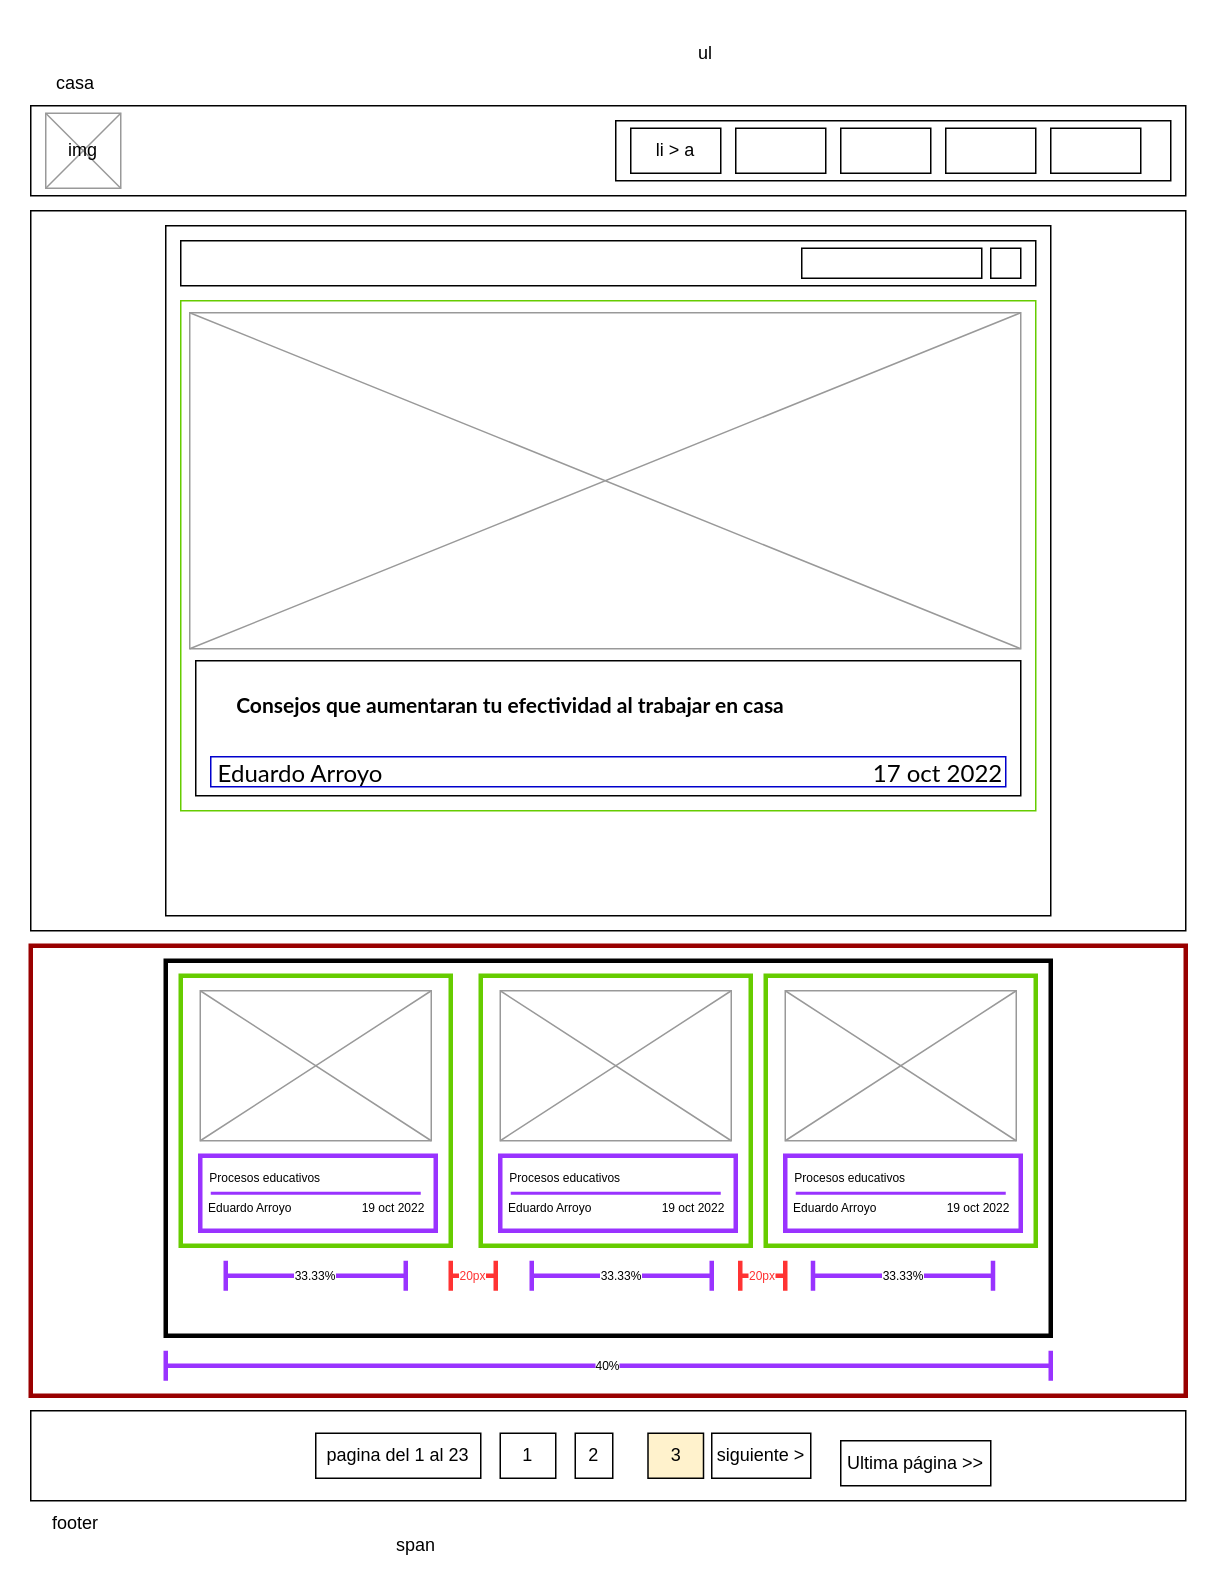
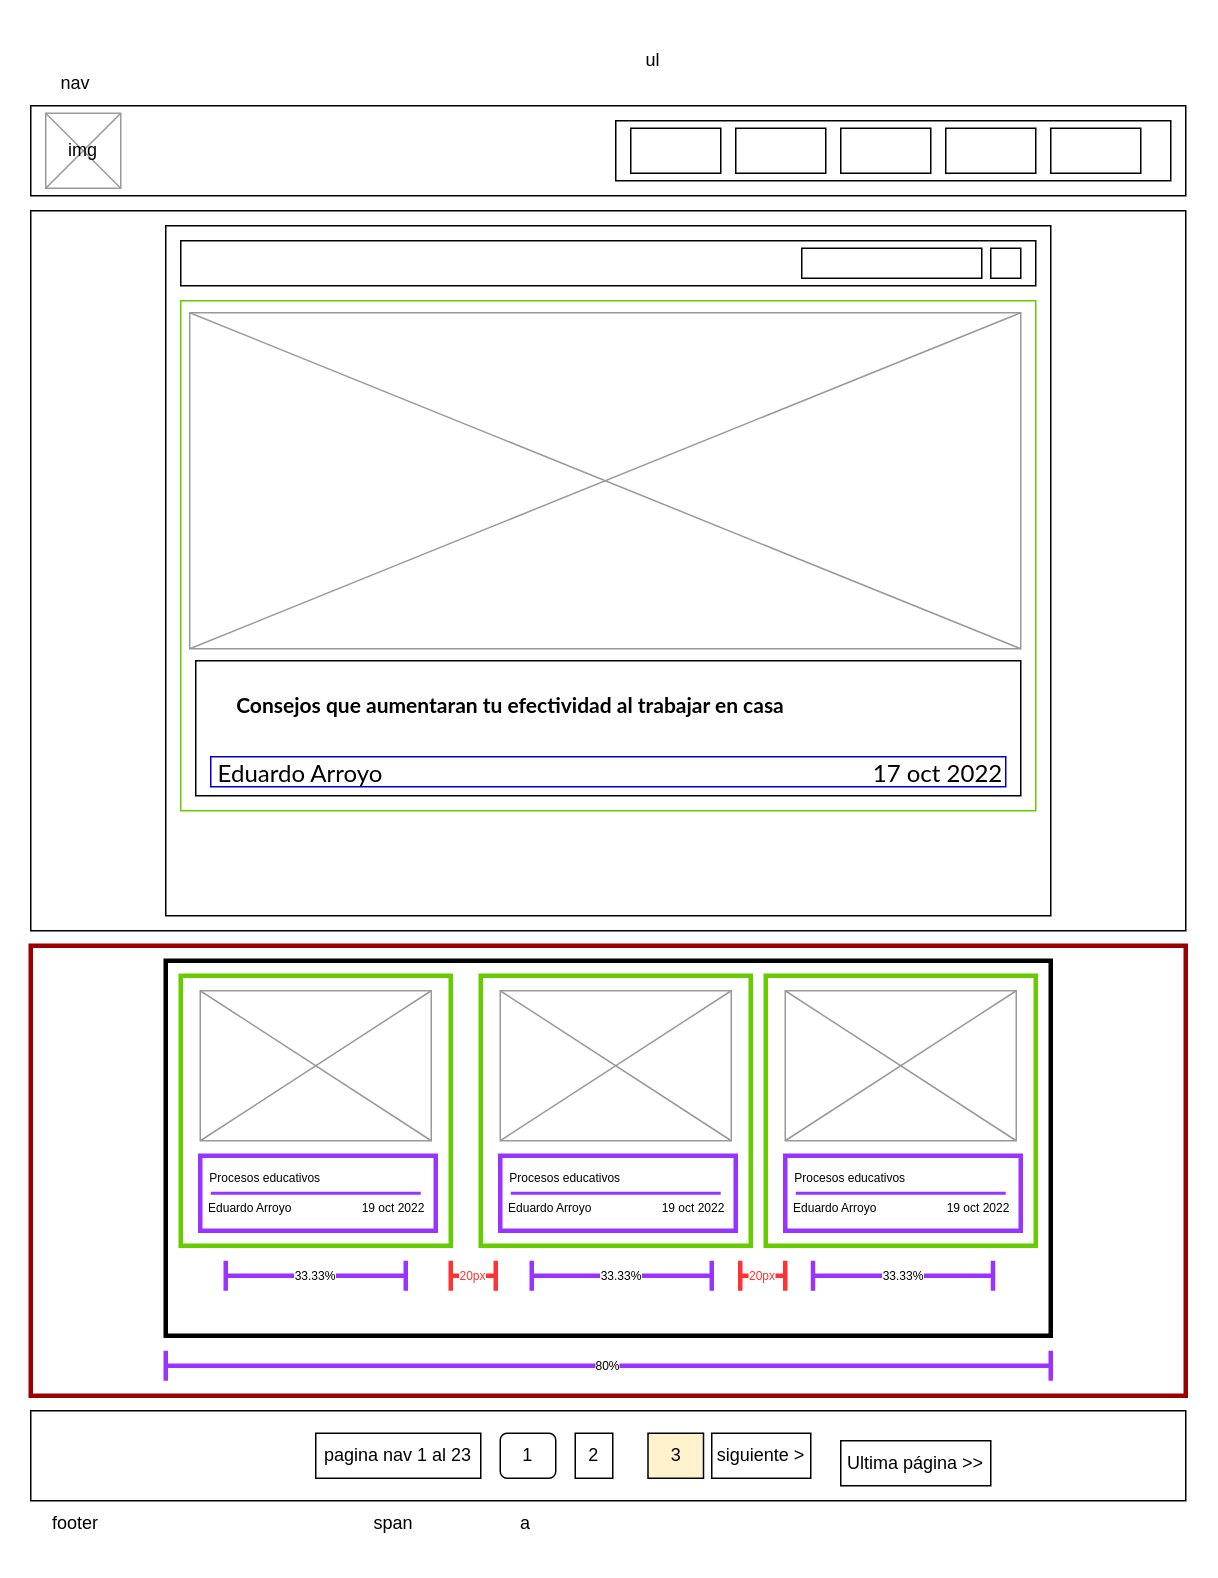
  <mxCell id="0" />
  <mxCell id="1" parent="0" />
  <mxCell id="2" value="" style="rounded=0;whiteSpace=wrap;html=1;" parent="1" vertex="1"><mxGeometry x="20" y="70" width="770" height="60" as="geometry" /></mxCell>
- <mxCell id="3" value="casa" style="text;html=1;strokeColor=none;fillColor=none;align=center;verticalAlign=middle;whiteSpace=wrap;rounded=0;" parent="1" vertex="1"><mxGeometry x="20" y="40" width="60" height="30" as="geometry" /></mxCell>
+ <mxCell id="3" value="nav" style="text;html=1;strokeColor=none;fillColor=none;align=center;verticalAlign=middle;whiteSpace=wrap;rounded=0;" parent="1" vertex="1"><mxGeometry x="20" y="40" width="60" height="30" as="geometry" /></mxCell>
  <mxCell id="4" value="" style="verticalLabelPosition=bottom;shadow=0;dashed=0;align=center;html=1;verticalAlign=top;strokeWidth=1;shape=mxgraph.mockup.graphics.simpleIcon;strokeColor=#999999;" parent="1" vertex="1"><mxGeometry x="30" y="75" width="50" height="50" as="geometry" /></mxCell>
  <mxCell id="5" value="img" style="text;html=1;strokeColor=none;fillColor=none;align=center;verticalAlign=middle;whiteSpace=wrap;rounded=0;" parent="1" vertex="1"><mxGeometry x="25" y="85" width="60" height="30" as="geometry" /></mxCell>
  <mxCell id="6" value="" style="verticalLabelPosition=bottom;verticalAlign=top;html=1;shape=mxgraph.basic.rect;fillColor2=none;strokeWidth=1;size=20;indent=5;" parent="1" vertex="1"><mxGeometry x="410" y="80" width="370" height="40" as="geometry" /></mxCell>
  <mxCell id="7" value="" style="verticalLabelPosition=bottom;verticalAlign=top;html=1;shape=mxgraph.basic.rect;fillColor2=none;strokeWidth=1;size=20;indent=5;" parent="1" vertex="1"><mxGeometry x="420" y="85" width="60" height="30" as="geometry" /></mxCell>
  <mxCell id="8" value="" style="verticalLabelPosition=bottom;verticalAlign=top;html=1;shape=mxgraph.basic.rect;fillColor2=none;strokeWidth=1;size=20;indent=5;" parent="1" vertex="1"><mxGeometry x="490" y="85" width="60" height="30" as="geometry" /></mxCell>
  <mxCell id="9" value="" style="verticalLabelPosition=bottom;verticalAlign=top;html=1;shape=mxgraph.basic.rect;fillColor2=none;strokeWidth=1;size=20;indent=5;" parent="1" vertex="1"><mxGeometry x="560" y="85" width="60" height="30" as="geometry" /></mxCell>
  <mxCell id="10" value="" style="verticalLabelPosition=bottom;verticalAlign=top;html=1;shape=mxgraph.basic.rect;fillColor2=none;strokeWidth=1;size=20;indent=5;" parent="1" vertex="1"><mxGeometry x="630" y="85" width="60" height="30" as="geometry" /></mxCell>
  <mxCell id="11" value="" style="verticalLabelPosition=bottom;verticalAlign=top;html=1;shape=mxgraph.basic.rect;fillColor2=none;strokeWidth=1;size=20;indent=5;" parent="1" vertex="1"><mxGeometry x="700" y="85" width="60" height="30" as="geometry" /></mxCell>
- <mxCell id="12" value="ul" style="text;html=1;strokeColor=none;fillColor=none;align=center;verticalAlign=middle;whiteSpace=wrap;rounded=0;" parent="1" vertex="1"><mxGeometry x="440" width="60" height="30" as="geometry" y="20" /></mxCell>
- <mxCell id="13" value="li &amp;gt; a" style="text;html=1;strokeColor=none;fillColor=none;align=center;verticalAlign=middle;whiteSpace=wrap;rounded=0;" parent="1" vertex="1"><mxGeometry x="420" y="85" width="60" height="30" as="geometry" /></mxCell>
+ <mxCell id="12" value="ul" style="text;html=1;strokeColor=none;fillColor=none;align=center;verticalAlign=middle;whiteSpace=wrap;rounded=0;" parent="1" vertex="1"><mxGeometry x="405" y="25" width="60" height="30" as="geometry" /></mxCell>
  <mxCell id="14" value="" style="rounded=0;whiteSpace=wrap;html=1;" parent="1" vertex="1"><mxGeometry x="20" y="140" width="770" height="480" as="geometry" /></mxCell>
  <mxCell id="15" value="" style="rounded=0;whiteSpace=wrap;html=1;" parent="1" vertex="1"><mxGeometry x="110" y="150" width="590" height="460" as="geometry" /></mxCell>
  <mxCell id="16" value="" style="rounded=0;whiteSpace=wrap;html=1;" parent="1" vertex="1"><mxGeometry x="120" y="160" width="570" height="30" as="geometry" /></mxCell>
  <mxCell id="17" value="" style="rounded=0;whiteSpace=wrap;html=1;" parent="1" vertex="1"><mxGeometry x="534" y="165" width="120" height="20" as="geometry" /></mxCell>
  <mxCell id="18" value="" style="rounded=0;whiteSpace=wrap;html=1;" parent="1" vertex="1"><mxGeometry x="660" y="165" width="20" height="20" as="geometry" /></mxCell>
  <mxCell id="19" value="" style="rounded=0;whiteSpace=wrap;html=1;strokeColor=#66CC00;" parent="1" vertex="1"><mxGeometry x="120" y="200" width="570" height="340" as="geometry" /></mxCell>
  <mxCell id="20" value="" style="verticalLabelPosition=bottom;shadow=0;dashed=0;align=center;html=1;verticalAlign=top;strokeWidth=1;shape=mxgraph.mockup.graphics.simpleIcon;strokeColor=#999999;" parent="1" vertex="1"><mxGeometry x="126" y="208" width="554" height="224" as="geometry" /></mxCell>
  <mxCell id="21" value="" style="group" parent="1" vertex="1" connectable="0"><mxGeometry x="130" y="440" width="550" height="120" as="geometry" /></mxCell>
  <mxCell id="22" value="" style="rounded=0;whiteSpace=wrap;html=1;" parent="21" vertex="1"><mxGeometry width="550" height="90" as="geometry" /></mxCell>
  <mxCell id="23" value="&lt;h1 style=&quot;font-family: Lato, sans-serif; text-align: start; font-size: 14px;&quot;&gt;Consejos que aumentaran tu efectividad al trabajar en casa&lt;/h1&gt;" style="text;html=1;strokeColor=none;fillColor=none;align=center;verticalAlign=middle;whiteSpace=wrap;rounded=0;fontSize=14;labelBackgroundColor=default;" parent="21" vertex="1"><mxGeometry x="10" y="20" width="400" height="20" as="geometry" /></mxCell>
  <mxCell id="24" value="&lt;span style=&quot;font-family: Lato, sans-serif; font-size: medium; text-align: start;&quot;&gt;Eduardo Arroyo&lt;/span&gt;" style="text;html=1;strokeColor=none;fillColor=none;align=center;verticalAlign=middle;whiteSpace=wrap;rounded=0;fontSize=17;labelBackgroundColor=default;" parent="21" vertex="1"><mxGeometry y="60" width="140" height="30" as="geometry" /></mxCell>
  <mxCell id="25" value="&lt;span style=&quot;font-family: Lato, sans-serif; font-size: medium; text-align: start;&quot;&gt;17 oct 2022&lt;/span&gt;" style="text;html=1;strokeColor=none;fillColor=none;align=center;verticalAlign=middle;whiteSpace=wrap;rounded=0;fontSize=17;labelBackgroundColor=default;" parent="21" vertex="1"><mxGeometry x="440" y="60" width="110" height="30" as="geometry" /></mxCell>
  <mxCell id="26" value="" style="rounded=0;whiteSpace=wrap;html=1;labelBackgroundColor=default;strokeColor=#0000CC;fontSize=14;fillColor=none;" parent="21" vertex="1"><mxGeometry x="10" y="64" width="530" height="20" as="geometry" /></mxCell>
  <mxCell id="27" value="" style="rounded=0;whiteSpace=wrap;html=1;labelBackgroundColor=default;strokeColor=#990000;fontSize=14;fillColor=none;strokeWidth=3;" parent="1" vertex="1"><mxGeometry x="20" y="630" width="770" height="300" as="geometry" /></mxCell>
  <mxCell id="28" value="" style="rounded=0;whiteSpace=wrap;html=1;labelBackgroundColor=default;strokeColor=#000000;strokeWidth=3;fontSize=14;fillColor=none;" parent="1" vertex="1"><mxGeometry x="110" y="640" width="590" height="250" as="geometry" /></mxCell>
  <mxCell id="29" value="" style="rounded=0;whiteSpace=wrap;html=1;labelBackgroundColor=default;strokeColor=#66CC00;strokeWidth=3;fontSize=14;fillColor=none;" parent="1" vertex="1"><mxGeometry x="120" y="650" width="180" height="180" as="geometry" /></mxCell>
  <mxCell id="30" value="" style="verticalLabelPosition=bottom;shadow=0;dashed=0;align=center;html=1;verticalAlign=top;strokeWidth=1;shape=mxgraph.mockup.graphics.simpleIcon;strokeColor=#999999;" parent="1" vertex="1"><mxGeometry x="133" y="660" width="154" height="100" as="geometry" /></mxCell>
  <mxCell id="31" value="" style="rounded=0;whiteSpace=wrap;html=1;labelBackgroundColor=default;strokeColor=#9933FF;strokeWidth=3;fontSize=14;fillColor=none;" parent="1" vertex="1"><mxGeometry x="133" y="770" width="157" height="50" as="geometry" /></mxCell>
  <mxCell id="32" value="Procesos educativos" style="text;html=1;strokeColor=none;fillColor=none;align=center;verticalAlign=middle;whiteSpace=wrap;rounded=0;labelBackgroundColor=default;strokeWidth=3;fontSize=8;" parent="1" vertex="1"><mxGeometry x="133" y="780" width="87" height="10" as="geometry" /></mxCell>
  <mxCell id="33" value="Eduardo Arroyo" style="text;html=1;strokeColor=none;fillColor=none;align=center;verticalAlign=middle;whiteSpace=wrap;rounded=0;labelBackgroundColor=default;strokeWidth=3;fontSize=8;" parent="1" vertex="1"><mxGeometry x="133" y="800" width="67" height="10" as="geometry" /></mxCell>
  <mxCell id="34" value="19 oct 2022" style="text;html=1;strokeColor=none;fillColor=none;align=center;verticalAlign=middle;whiteSpace=wrap;rounded=0;labelBackgroundColor=default;strokeWidth=3;fontSize=8;" parent="1" vertex="1"><mxGeometry x="237" y="800" width="50" height="10" as="geometry" /></mxCell>
  <mxCell id="35" value="" style="line;strokeWidth=2;html=1;labelBackgroundColor=default;strokeColor=#9933FF;fontSize=8;fillColor=none;" parent="1" vertex="1"><mxGeometry x="140" y="790" width="140" height="10" as="geometry" /></mxCell>
  <mxCell id="36" value="" style="rounded=0;whiteSpace=wrap;html=1;labelBackgroundColor=default;strokeColor=#66CC00;strokeWidth=3;fontSize=14;fillColor=none;" parent="1" vertex="1"><mxGeometry x="320" y="650" width="180" height="180" as="geometry" /></mxCell>
  <mxCell id="37" value="" style="verticalLabelPosition=bottom;shadow=0;dashed=0;align=center;html=1;verticalAlign=top;strokeWidth=1;shape=mxgraph.mockup.graphics.simpleIcon;strokeColor=#999999;" parent="1" vertex="1"><mxGeometry x="333" y="660" width="154" height="100" as="geometry" /></mxCell>
  <mxCell id="38" value="" style="rounded=0;whiteSpace=wrap;html=1;labelBackgroundColor=default;strokeColor=#9933FF;strokeWidth=3;fontSize=14;fillColor=none;" parent="1" vertex="1"><mxGeometry x="333" y="770" width="157" height="50" as="geometry" /></mxCell>
  <mxCell id="39" value="Eduardo Arroyo" style="text;html=1;strokeColor=none;fillColor=none;align=center;verticalAlign=middle;whiteSpace=wrap;rounded=0;labelBackgroundColor=default;strokeWidth=3;fontSize=8;" parent="1" vertex="1"><mxGeometry x="333" y="800" width="67" height="10" as="geometry" /></mxCell>
  <mxCell id="40" value="19 oct 2022" style="text;html=1;strokeColor=none;fillColor=none;align=center;verticalAlign=middle;whiteSpace=wrap;rounded=0;labelBackgroundColor=default;strokeWidth=3;fontSize=8;" parent="1" vertex="1"><mxGeometry x="437" y="800" width="50" height="10" as="geometry" /></mxCell>
  <mxCell id="41" value="" style="line;strokeWidth=2;html=1;labelBackgroundColor=default;strokeColor=#9933FF;fontSize=8;fillColor=none;" parent="1" vertex="1"><mxGeometry x="340" y="790" width="140" height="10" as="geometry" /></mxCell>
  <mxCell id="42" value="" style="rounded=0;whiteSpace=wrap;html=1;labelBackgroundColor=default;strokeColor=#66CC00;strokeWidth=3;fontSize=14;fillColor=none;" parent="1" vertex="1"><mxGeometry x="510" y="650" width="180" height="180" as="geometry" /></mxCell>
  <mxCell id="43" value="" style="verticalLabelPosition=bottom;shadow=0;dashed=0;align=center;html=1;verticalAlign=top;strokeWidth=1;shape=mxgraph.mockup.graphics.simpleIcon;strokeColor=#999999;" parent="1" vertex="1"><mxGeometry x="523" y="660" width="154" height="100" as="geometry" /></mxCell>
  <mxCell id="44" value="" style="rounded=0;whiteSpace=wrap;html=1;labelBackgroundColor=default;strokeColor=#9933FF;strokeWidth=3;fontSize=14;fillColor=none;" parent="1" vertex="1"><mxGeometry x="523" y="770" width="157" height="50" as="geometry" /></mxCell>
  <mxCell id="45" value="Eduardo Arroyo" style="text;html=1;strokeColor=none;fillColor=none;align=center;verticalAlign=middle;whiteSpace=wrap;rounded=0;labelBackgroundColor=default;strokeWidth=3;fontSize=8;" parent="1" vertex="1"><mxGeometry x="523" y="800" width="67" height="10" as="geometry" /></mxCell>
  <mxCell id="46" value="19 oct 2022" style="text;html=1;strokeColor=none;fillColor=none;align=center;verticalAlign=middle;whiteSpace=wrap;rounded=0;labelBackgroundColor=default;strokeWidth=3;fontSize=8;" parent="1" vertex="1"><mxGeometry x="627" y="800" width="50" height="10" as="geometry" /></mxCell>
  <mxCell id="47" value="" style="line;strokeWidth=2;html=1;labelBackgroundColor=default;strokeColor=#9933FF;fontSize=8;fillColor=none;" parent="1" vertex="1"><mxGeometry x="530" y="790" width="140" height="10" as="geometry" /></mxCell>
  <mxCell id="48" value="Procesos educativos" style="text;html=1;strokeColor=none;fillColor=none;align=center;verticalAlign=middle;whiteSpace=wrap;rounded=0;labelBackgroundColor=default;strokeWidth=3;fontSize=8;" parent="1" vertex="1"><mxGeometry x="333" y="780" width="87" height="10" as="geometry" /></mxCell>
  <mxCell id="49" value="Procesos educativos" style="text;html=1;strokeColor=none;fillColor=none;align=center;verticalAlign=middle;whiteSpace=wrap;rounded=0;labelBackgroundColor=default;strokeWidth=3;fontSize=8;" parent="1" vertex="1"><mxGeometry x="523" y="780" width="87" height="10" as="geometry" /></mxCell>
  <mxCell id="50" value="33.33%" style="shape=crossbar;whiteSpace=wrap;html=1;rounded=1;labelBackgroundColor=default;strokeColor=#9933FF;strokeWidth=3;fontSize=8;fillColor=none;" parent="1" vertex="1"><mxGeometry x="150" y="840" width="120" height="20" as="geometry" /></mxCell>
- <mxCell id="51" value="40%" style="shape=crossbar;whiteSpace=wrap;html=1;rounded=1;labelBackgroundColor=default;strokeColor=#9933FF;strokeWidth=3;fontSize=8;fillColor=none;" parent="1" vertex="1"><mxGeometry x="110" y="900" width="590" height="20" as="geometry" /></mxCell>
+ <mxCell id="51" value="80%" style="shape=crossbar;whiteSpace=wrap;html=1;rounded=1;labelBackgroundColor=default;strokeColor=#9933FF;strokeWidth=3;fontSize=8;fillColor=none;" parent="1" vertex="1"><mxGeometry x="110" y="900" width="590" height="20" as="geometry" /></mxCell>
  <mxCell id="52" value="33.33%" style="shape=crossbar;whiteSpace=wrap;html=1;rounded=1;labelBackgroundColor=default;strokeColor=#9933FF;strokeWidth=3;fontSize=8;fillColor=none;" parent="1" vertex="1"><mxGeometry x="354" y="840" width="120" height="20" as="geometry" /></mxCell>
  <mxCell id="53" value="33.33%" style="shape=crossbar;whiteSpace=wrap;html=1;rounded=1;labelBackgroundColor=default;strokeColor=#9933FF;strokeWidth=3;fontSize=8;fillColor=none;" parent="1" vertex="1"><mxGeometry x="541.5" y="840" width="120" height="20" as="geometry" /></mxCell>
  <mxCell id="54" value="20px" style="shape=crossbar;whiteSpace=wrap;html=1;rounded=1;labelBackgroundColor=default;strokeColor=#FF3333;strokeWidth=3;fontSize=8;fillColor=none;fontColor=#FF3333;" parent="1" vertex="1"><mxGeometry x="300" y="840" width="30" height="20" as="geometry" /></mxCell>
  <mxCell id="55" value="20px" style="shape=crossbar;whiteSpace=wrap;html=1;rounded=1;labelBackgroundColor=default;strokeColor=#FF3333;strokeWidth=3;fontSize=8;fillColor=none;fontColor=#FF3333;" parent="1" vertex="1"><mxGeometry x="493" y="840" width="30" height="20" as="geometry" /></mxCell>
  <mxCell id="56" value="" style="rounded=0;whiteSpace=wrap;html=1;" vertex="1" parent="1"><mxGeometry x="20" y="940" width="770" height="60" as="geometry" /></mxCell>
  <mxCell id="57" value="footer" style="text;html=1;strokeColor=none;fillColor=none;align=center;verticalAlign=middle;whiteSpace=wrap;rounded=0;" vertex="1" parent="1"><mxGeometry x="20" y="1000" width="60" height="30" as="geometry" /></mxCell>
- <mxCell id="58" value="pagina del 1 al 23" style="rounded=0;whiteSpace=wrap;html=1;" vertex="1" parent="1"><mxGeometry x="210" y="955" width="110" height="30" as="geometry" /></mxCell>
- <mxCell id="59" value="span" style="text;html=1;strokeColor=none;fillColor=none;align=center;verticalAlign=middle;whiteSpace=wrap;rounded=0;" vertex="1" parent="1"><mxGeometry x="247" y="1015" width="60" height="30" as="geometry" /></mxCell>
- <mxCell id="60" value="1" style="rounded=0;whiteSpace=wrap;html=1;" vertex="1" parent="1"><mxGeometry x="333" y="955" width="37" height="30" as="geometry" /></mxCell>
+ <mxCell id="58" value="pagina nav 1 al 23" style="rounded=0;whiteSpace=wrap;html=1;" vertex="1" parent="1"><mxGeometry x="210" y="955" width="110" height="30" as="geometry" /></mxCell>
+ <mxCell id="59" value="span" style="text;html=1;strokeColor=none;fillColor=none;align=center;verticalAlign=middle;whiteSpace=wrap;rounded=0;" vertex="1" parent="1"><mxGeometry x="232" y="1000" width="60" height="30" as="geometry" /></mxCell>
+ <mxCell id="60" value="1" style="whiteSpace=wrap;html=1;rounded=1;" vertex="1" parent="1"><mxGeometry x="333" y="955" width="37" height="30" as="geometry" /></mxCell>
  <mxCell id="61" value="2" style="rounded=0;whiteSpace=wrap;html=1;" vertex="1" parent="1"><mxGeometry x="383" y="955" width="25" height="30" as="geometry" /></mxCell>
  <mxCell id="62" value="3" style="rounded=0;whiteSpace=wrap;html=1;fillColor=#fff2cc;" vertex="1" parent="1"><mxGeometry x="431.5" y="955" width="37" height="30" as="geometry" /></mxCell>
  <mxCell id="63" value="siguiente &amp;gt;" style="rounded=0;whiteSpace=wrap;html=1;" vertex="1" parent="1"><mxGeometry x="474" y="955" width="66" height="30" as="geometry" /></mxCell>
  <mxCell id="64" value="Ultima página &amp;gt;&amp;gt;" style="rounded=0;whiteSpace=wrap;html=1;" vertex="1" parent="1"><mxGeometry x="560" y="960" width="100" height="30" as="geometry" /></mxCell>
+ <mxCell id="65" value="a" style="text;html=1;strokeColor=none;fillColor=none;align=center;verticalAlign=middle;whiteSpace=wrap;rounded=0;" vertex="1" parent="1"><mxGeometry x="320" y="1000" width="60" height="30" as="geometry" /></mxCell>
